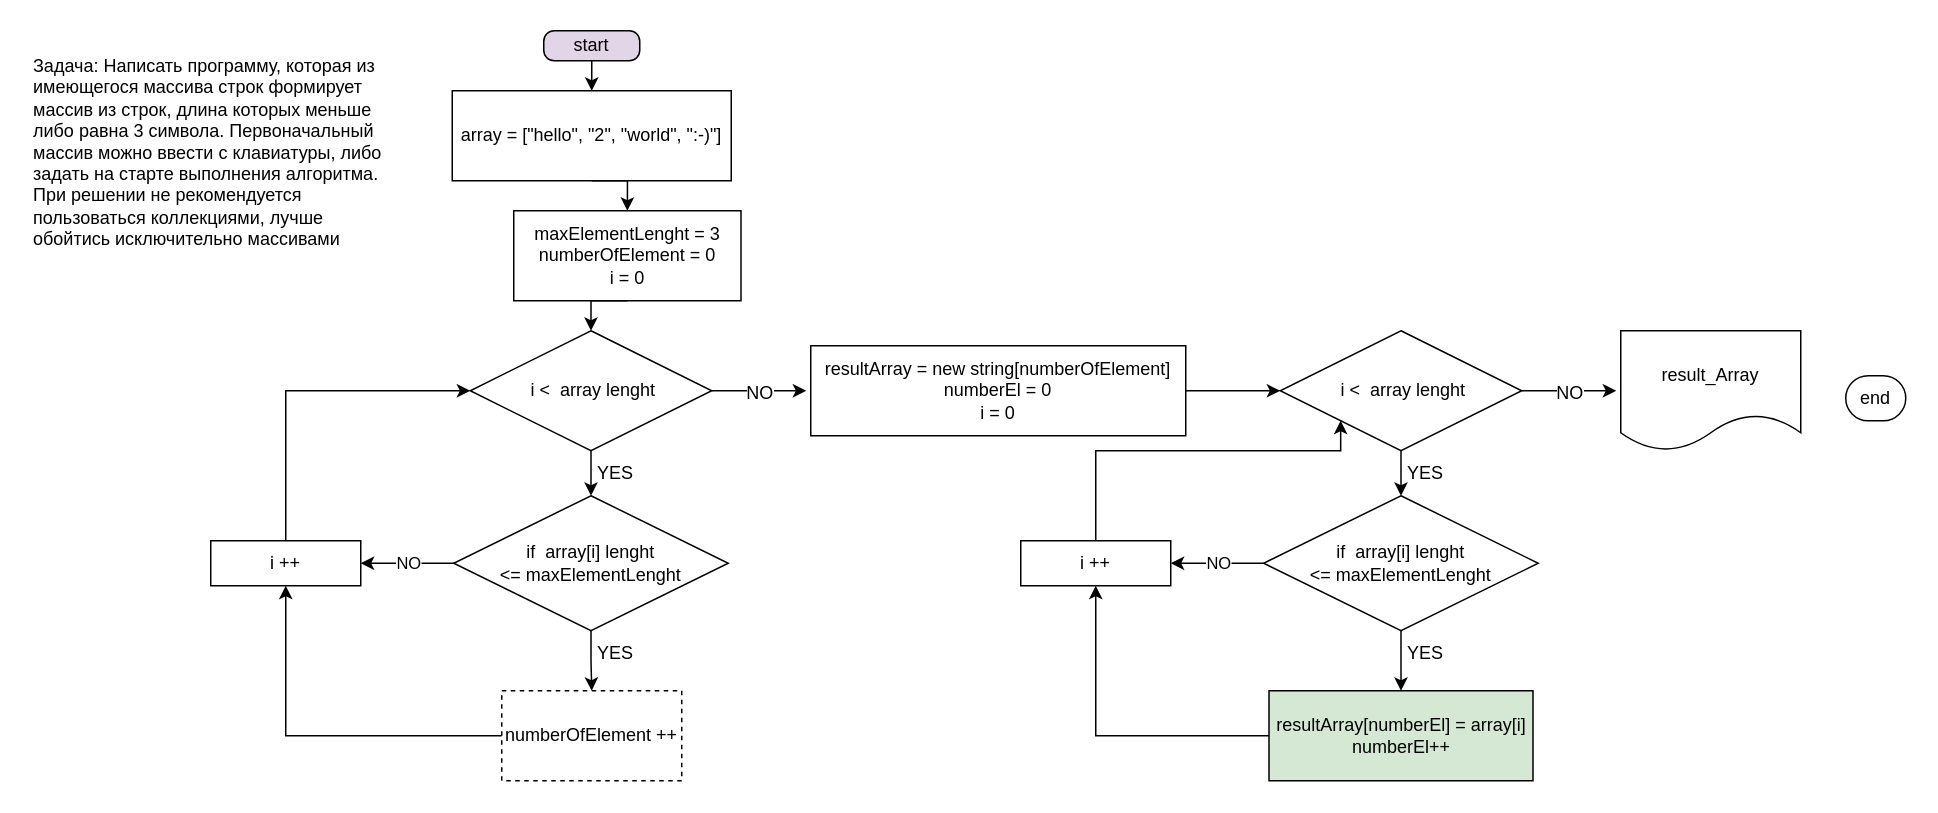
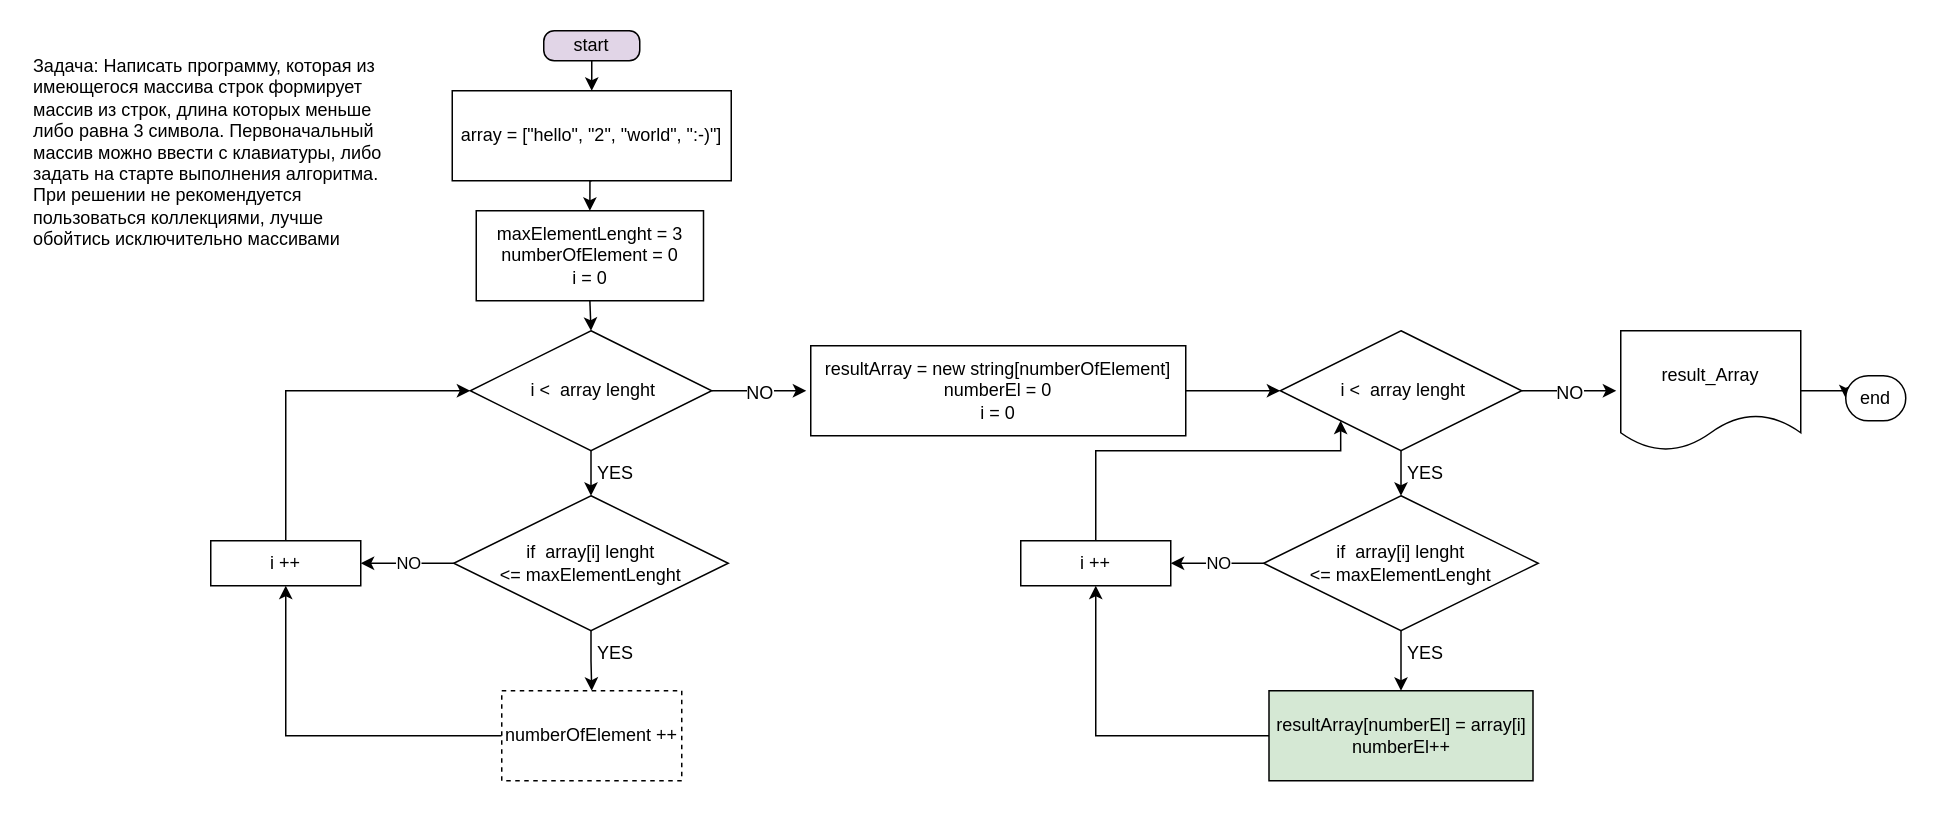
  <mxCell id="0" />
  <mxCell id="1" parent="0" />
  <mxCell id="2" style="edgeStyle=orthogonalEdgeStyle;rounded=0;orthogonalLoop=1;jettySize=auto;html=1;exitX=0.5;exitY=1;exitDx=0;exitDy=0;entryX=0.5;entryY=0;entryDx=0;entryDy=0;fontFamily=Helvetica;" edge="1" parent="1" source="3" target="5"><mxGeometry relative="1" as="geometry" /></mxCell>
  <mxCell id="3" value="start" style="rounded=1;whiteSpace=wrap;html=1;arcSize=35;fontFamily=Helvetica;fillColor=#e1d5e7;" vertex="1" parent="1"><mxGeometry x="362" y="20" width="64" height="20" as="geometry" /></mxCell>
  <mxCell id="4" style="edgeStyle=orthogonalEdgeStyle;rounded=0;orthogonalLoop=1;jettySize=auto;html=1;exitX=0.5;exitY=1;exitDx=0;exitDy=0;entryX=0.5;entryY=0;entryDx=0;entryDy=0;fontFamily=Helvetica;" edge="1" parent="1" source="5" target="8"><mxGeometry relative="1" as="geometry" /></mxCell>
  <mxCell id="5" value="array = [&quot;hello&quot;, &quot;2&quot;, &quot;world&quot;, &quot;:-)&quot;]" style="rounded=0;whiteSpace=wrap;html=1;fontFamily=Helvetica;" vertex="1" parent="1"><mxGeometry x="301" y="60" width="186" height="60" as="geometry" /></mxCell>
  <mxCell id="6" style="edgeStyle=orthogonalEdgeStyle;rounded=0;orthogonalLoop=1;jettySize=auto;html=1;exitX=0.5;exitY=1;exitDx=0;exitDy=0;entryX=0.5;entryY=0;entryDx=0;entryDy=0;fontFamily=Helvetica;" edge="1" parent="1" target="10"><mxGeometry relative="1" as="geometry"><mxPoint x="394" y="220" as="sourcePoint" /></mxGeometry></mxCell>
  <mxCell id="7" style="edgeStyle=orthogonalEdgeStyle;rounded=0;orthogonalLoop=1;jettySize=auto;html=1;exitX=0.5;exitY=1;exitDx=0;exitDy=0;entryX=0.5;entryY=0;entryDx=0;entryDy=0;fontFamily=Helvetica;" edge="1" parent="1" source="8" target="10"><mxGeometry relative="1" as="geometry" /></mxCell>
- <mxCell id="8" value="maxElementLenght = 3&lt;br&gt;numberOfElement = 0&lt;br&gt;i = 0" style="rounded=0;whiteSpace=wrap;html=1;fontFamily=Helvetica;" vertex="1" parent="1"><mxGeometry x="342" y="140" width="151.5" height="60" as="geometry" /></mxCell>
+ <mxCell id="8" value="maxElementLenght = 3&lt;br&gt;numberOfElement = 0&lt;br&gt;i = 0" style="rounded=0;whiteSpace=wrap;html=1;fontFamily=Helvetica;" vertex="1" parent="1"><mxGeometry x="317" y="140" width="151.5" height="60" as="geometry" /></mxCell>
  <mxCell id="9" style="edgeStyle=orthogonalEdgeStyle;rounded=0;orthogonalLoop=1;jettySize=auto;html=1;exitX=0.5;exitY=1;exitDx=0;exitDy=0;entryX=0.5;entryY=0;entryDx=0;entryDy=0;fontFamily=Helvetica;" edge="1" parent="1" source="10" target="13"><mxGeometry relative="1" as="geometry" /></mxCell>
  <mxCell id="10" value="&amp;nbsp;i &amp;lt; &amp;nbsp;array lenght" style="rhombus;whiteSpace=wrap;html=1;fontFamily=Helvetica;" vertex="1" parent="1"><mxGeometry x="313" y="220" width="161" height="80" as="geometry" /></mxCell>
  <mxCell id="11" style="edgeStyle=orthogonalEdgeStyle;rounded=0;orthogonalLoop=1;jettySize=auto;html=1;exitX=0.5;exitY=1;exitDx=0;exitDy=0;entryX=0.5;entryY=0;entryDx=0;entryDy=0;fontFamily=Helvetica;" edge="1" parent="1" source="13" target="17"><mxGeometry relative="1" as="geometry" /></mxCell>
  <mxCell id="12" value="NO" style="edgeStyle=orthogonalEdgeStyle;rounded=0;orthogonalLoop=1;jettySize=auto;html=1;exitX=0;exitY=0.5;exitDx=0;exitDy=0;fontFamily=Helvetica;" edge="1" parent="1" source="13" target="19"><mxGeometry x="-0.039" relative="1" as="geometry"><mxPoint as="offset" /></mxGeometry></mxCell>
  <mxCell id="13" value="if &amp;nbsp;array[i] lenght &amp;lt;=&amp;nbsp;maxElementLenght" style="rhombus;whiteSpace=wrap;html=1;fontFamily=Helvetica;" vertex="1" parent="1"><mxGeometry x="302" y="330" width="183" height="90" as="geometry" /></mxCell>
  <mxCell id="14" value="&lt;div&gt;Задача: Написать программу, которая из имеющегося массива строк формирует массив из строк, длина которых меньше либо равна 3 символа. Первоначальный массив можно ввести с клавиатуры, либо задать на старте выполнения алгоритма. При решении не рекомендуется пользоваться коллекциями, лучше обойтись исключительно массивами&lt;br&gt;&lt;/div&gt;" style="text;whiteSpace=wrap;html=1;fontFamily=Helvetica;" vertex="1" parent="1"><mxGeometry x="20" y="30" width="240" height="40" as="geometry" /></mxCell>
  <mxCell id="15" value="YES" style="text;html=1;strokeColor=none;fillColor=none;align=center;verticalAlign=middle;whiteSpace=wrap;rounded=0;fontFamily=Helvetica;" vertex="1" parent="1"><mxGeometry x="380" y="300" width="60" height="30" as="geometry" /></mxCell>
  <mxCell id="16" style="edgeStyle=orthogonalEdgeStyle;rounded=0;orthogonalLoop=1;jettySize=auto;html=1;exitX=0;exitY=0.5;exitDx=0;exitDy=0;entryX=0.5;entryY=1;entryDx=0;entryDy=0;fontFamily=Helvetica;" edge="1" parent="1" source="17" target="19"><mxGeometry relative="1" as="geometry" /></mxCell>
  <mxCell id="17" value="numberOfElement ++" style="rounded=0;whiteSpace=wrap;html=1;fontFamily=Helvetica;dashed=1;" vertex="1" parent="1"><mxGeometry x="334" y="460" width="120" height="60" as="geometry" /></mxCell>
  <mxCell id="18" style="edgeStyle=orthogonalEdgeStyle;rounded=0;orthogonalLoop=1;jettySize=auto;html=1;exitX=0.5;exitY=0;exitDx=0;exitDy=0;entryX=0;entryY=0.5;entryDx=0;entryDy=0;fontFamily=Helvetica;" edge="1" parent="1" source="19" target="10"><mxGeometry relative="1" as="geometry" /></mxCell>
  <mxCell id="19" value="i ++" style="rounded=0;whiteSpace=wrap;html=1;fontFamily=Helvetica;" vertex="1" parent="1"><mxGeometry x="140" y="360" width="100" height="30" as="geometry" /></mxCell>
  <mxCell id="20" value="YES" style="text;html=1;strokeColor=none;fillColor=none;align=center;verticalAlign=middle;whiteSpace=wrap;rounded=0;fontFamily=Helvetica;" vertex="1" parent="1"><mxGeometry x="380" y="420" width="60" height="30" as="geometry" /></mxCell>
  <mxCell id="21" value="&lt;font style=&quot;font-size: 12px;&quot;&gt;NO&lt;/font&gt;" style="edgeStyle=orthogonalEdgeStyle;rounded=0;orthogonalLoop=1;jettySize=auto;html=1;fontSize=15;fontFamily=Helvetica;" edge="1" parent="1"><mxGeometry relative="1" as="geometry"><mxPoint x="474" y="260" as="sourcePoint" /><mxPoint x="537" y="260" as="targetPoint" /></mxGeometry></mxCell>
+ <mxCell id="22" style="edgeStyle=orthogonalEdgeStyle;rounded=0;orthogonalLoop=1;jettySize=auto;html=1;exitX=1;exitY=0.5;exitDx=0;exitDy=0;entryX=0;entryY=0.5;entryDx=0;entryDy=0;fontSize=15;fontFamily=Helvetica;" edge="1" parent="1" source="23" target="24"><mxGeometry relative="1" as="geometry" /></mxCell>
  <mxCell id="23" value="&lt;font style=&quot;font-size: 12px;&quot;&gt;result_Array&lt;/font&gt;" style="shape=document;whiteSpace=wrap;html=1;boundedLbl=1;fontSize=15;fontFamily=Helvetica;" vertex="1" parent="1"><mxGeometry x="1080" y="220" width="120" height="80" as="geometry" /></mxCell>
  <mxCell id="24" value="&lt;font style=&quot;font-size: 12px;&quot;&gt;end&lt;/font&gt;" style="rounded=1;whiteSpace=wrap;html=1;arcSize=50;fontFamily=Helvetica;" vertex="1" parent="1"><mxGeometry x="1230" y="250" width="40" height="30" as="geometry" /></mxCell>
  <mxCell id="25" style="edgeStyle=orthogonalEdgeStyle;rounded=0;orthogonalLoop=1;jettySize=auto;html=1;exitX=1;exitY=0.5;exitDx=0;exitDy=0;entryX=0;entryY=0.5;entryDx=0;entryDy=0;fontFamily=Helvetica;fontSize=12;" edge="1" parent="1" source="26" target="29"><mxGeometry relative="1" as="geometry" /></mxCell>
  <mxCell id="26" value="resultArray = new string[numberOfElement]&lt;br&gt;numberEl = 0&lt;br&gt;i = 0" style="whiteSpace=wrap;html=1;fontFamily=Helvetica;fontSize=12;" vertex="1" parent="1"><mxGeometry x="540" y="230" width="250" height="60" as="geometry" /></mxCell>
  <mxCell id="27" style="edgeStyle=orthogonalEdgeStyle;rounded=0;orthogonalLoop=1;jettySize=auto;html=1;exitX=0.5;exitY=1;exitDx=0;exitDy=0;entryX=0.5;entryY=0;entryDx=0;entryDy=0;fontFamily=Helvetica;" edge="1" parent="1" target="29"><mxGeometry relative="1" as="geometry"><mxPoint x="934" y="220" as="sourcePoint" /></mxGeometry></mxCell>
  <mxCell id="28" style="edgeStyle=orthogonalEdgeStyle;rounded=0;orthogonalLoop=1;jettySize=auto;html=1;exitX=0.5;exitY=1;exitDx=0;exitDy=0;entryX=0.5;entryY=0;entryDx=0;entryDy=0;fontFamily=Helvetica;" edge="1" parent="1" source="29" target="32"><mxGeometry relative="1" as="geometry" /></mxCell>
  <mxCell id="29" value="&amp;nbsp;i &amp;lt; &amp;nbsp;array lenght" style="rhombus;whiteSpace=wrap;html=1;fontFamily=Helvetica;" vertex="1" parent="1"><mxGeometry x="853" y="220" width="161" height="80" as="geometry" /></mxCell>
  <mxCell id="30" style="edgeStyle=orthogonalEdgeStyle;rounded=0;orthogonalLoop=1;jettySize=auto;html=1;exitX=0.5;exitY=1;exitDx=0;exitDy=0;entryX=0.5;entryY=0;entryDx=0;entryDy=0;fontFamily=Helvetica;" edge="1" parent="1" source="32" target="35"><mxGeometry relative="1" as="geometry" /></mxCell>
  <mxCell id="31" value="NO" style="edgeStyle=orthogonalEdgeStyle;rounded=0;orthogonalLoop=1;jettySize=auto;html=1;exitX=0;exitY=0.5;exitDx=0;exitDy=0;fontFamily=Helvetica;" edge="1" parent="1" source="32" target="37"><mxGeometry x="-0.039" relative="1" as="geometry"><mxPoint as="offset" /></mxGeometry></mxCell>
  <mxCell id="32" value="if &amp;nbsp;array[i] lenght &amp;lt;=&amp;nbsp;maxElementLenght" style="rhombus;whiteSpace=wrap;html=1;fontFamily=Helvetica;" vertex="1" parent="1"><mxGeometry x="842" y="330" width="183" height="90" as="geometry" /></mxCell>
  <mxCell id="33" value="YES" style="text;html=1;strokeColor=none;fillColor=none;align=center;verticalAlign=middle;whiteSpace=wrap;rounded=0;fontFamily=Helvetica;" vertex="1" parent="1"><mxGeometry x="920" y="300" width="60" height="30" as="geometry" /></mxCell>
  <mxCell id="34" style="edgeStyle=orthogonalEdgeStyle;rounded=0;orthogonalLoop=1;jettySize=auto;html=1;exitX=0;exitY=0.5;exitDx=0;exitDy=0;entryX=0.5;entryY=1;entryDx=0;entryDy=0;fontFamily=Helvetica;" edge="1" parent="1" source="35" target="37"><mxGeometry relative="1" as="geometry" /></mxCell>
  <mxCell id="35" value="resultArray[numberEl] = array[i]&lt;br&gt;numberEl++" style="rounded=0;whiteSpace=wrap;html=1;fontFamily=Helvetica;fillColor=#d5e8d4;" vertex="1" parent="1"><mxGeometry x="845.5" y="460" width="176" height="60" as="geometry" /></mxCell>
  <mxCell id="36" style="edgeStyle=orthogonalEdgeStyle;rounded=0;orthogonalLoop=1;jettySize=auto;html=1;exitX=0.5;exitY=0;exitDx=0;exitDy=0;entryX=0;entryY=1;entryDx=0;entryDy=0;fontFamily=Helvetica;" edge="1" parent="1" source="37" target="29"><mxGeometry relative="1" as="geometry"><Array as="points"><mxPoint x="730" y="300" /><mxPoint x="893" y="300" /></Array></mxGeometry></mxCell>
  <mxCell id="37" value="i ++" style="rounded=0;whiteSpace=wrap;html=1;fontFamily=Helvetica;" vertex="1" parent="1"><mxGeometry x="680" y="360" width="100" height="30" as="geometry" /></mxCell>
  <mxCell id="38" value="YES" style="text;html=1;strokeColor=none;fillColor=none;align=center;verticalAlign=middle;whiteSpace=wrap;rounded=0;fontFamily=Helvetica;" vertex="1" parent="1"><mxGeometry x="920" y="420" width="60" height="30" as="geometry" /></mxCell>
  <mxCell id="39" value="&lt;font style=&quot;font-size: 12px;&quot;&gt;NO&lt;/font&gt;" style="edgeStyle=orthogonalEdgeStyle;rounded=0;orthogonalLoop=1;jettySize=auto;html=1;fontSize=15;fontFamily=Helvetica;" edge="1" parent="1"><mxGeometry relative="1" as="geometry"><mxPoint x="1014" y="260" as="sourcePoint" /><mxPoint x="1077" y="260" as="targetPoint" /></mxGeometry></mxCell>
